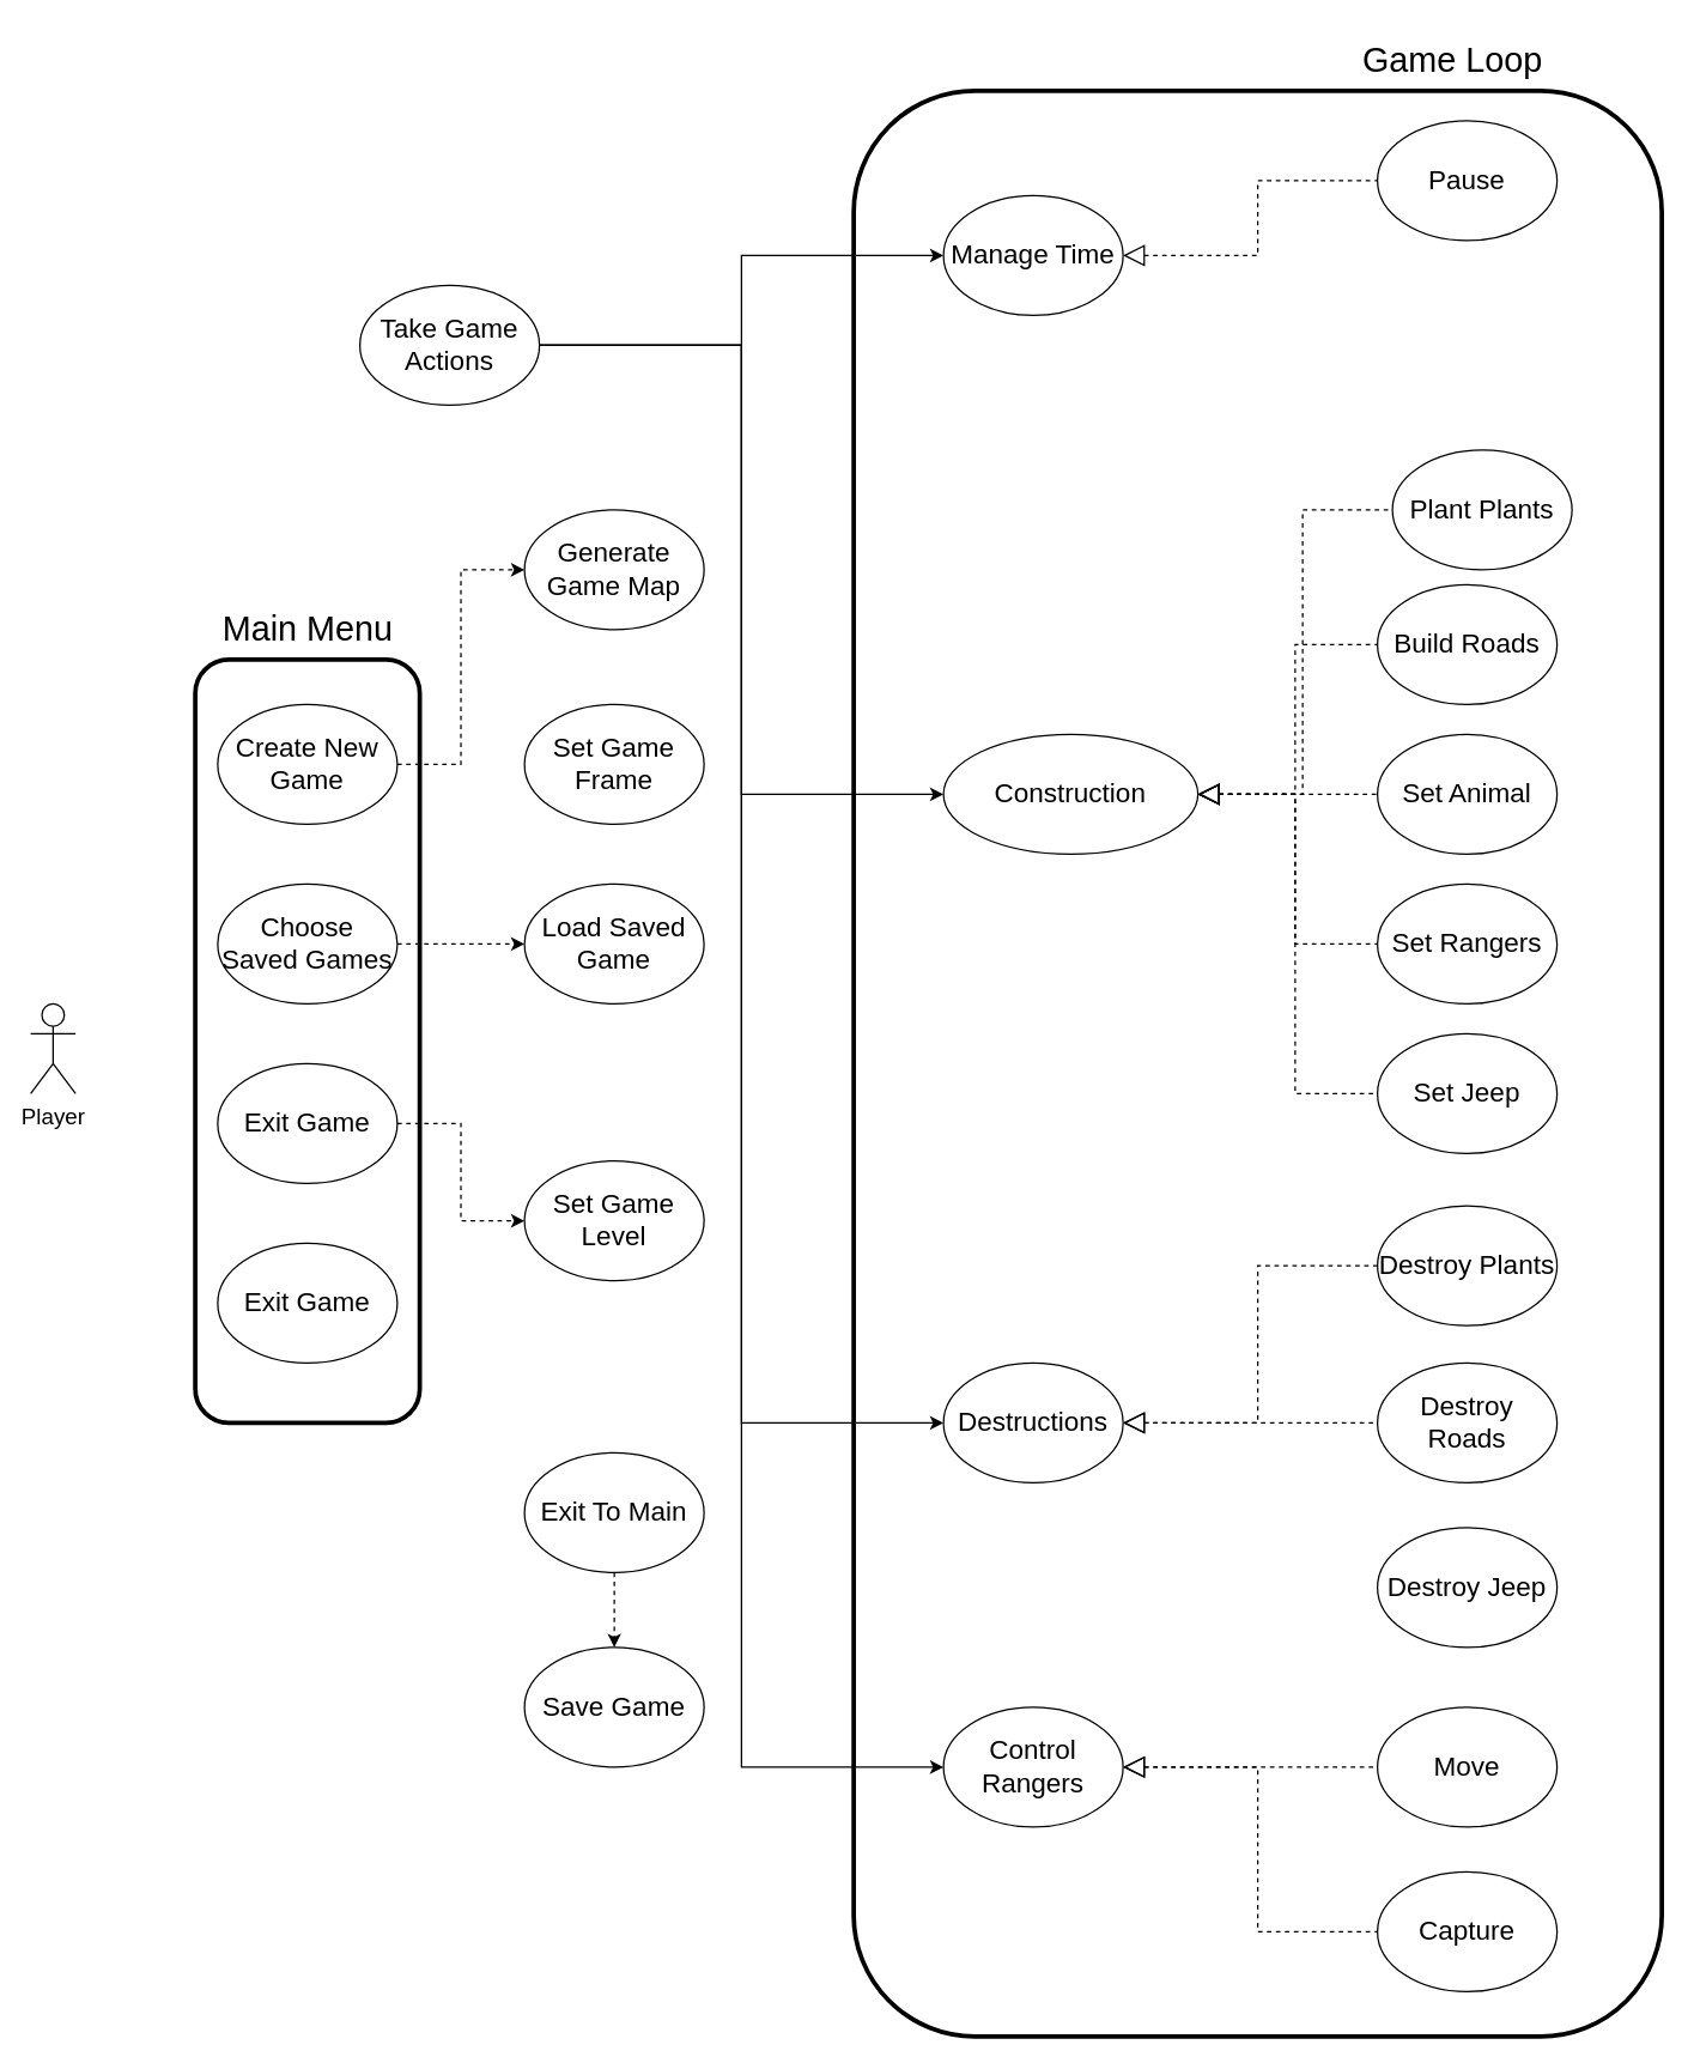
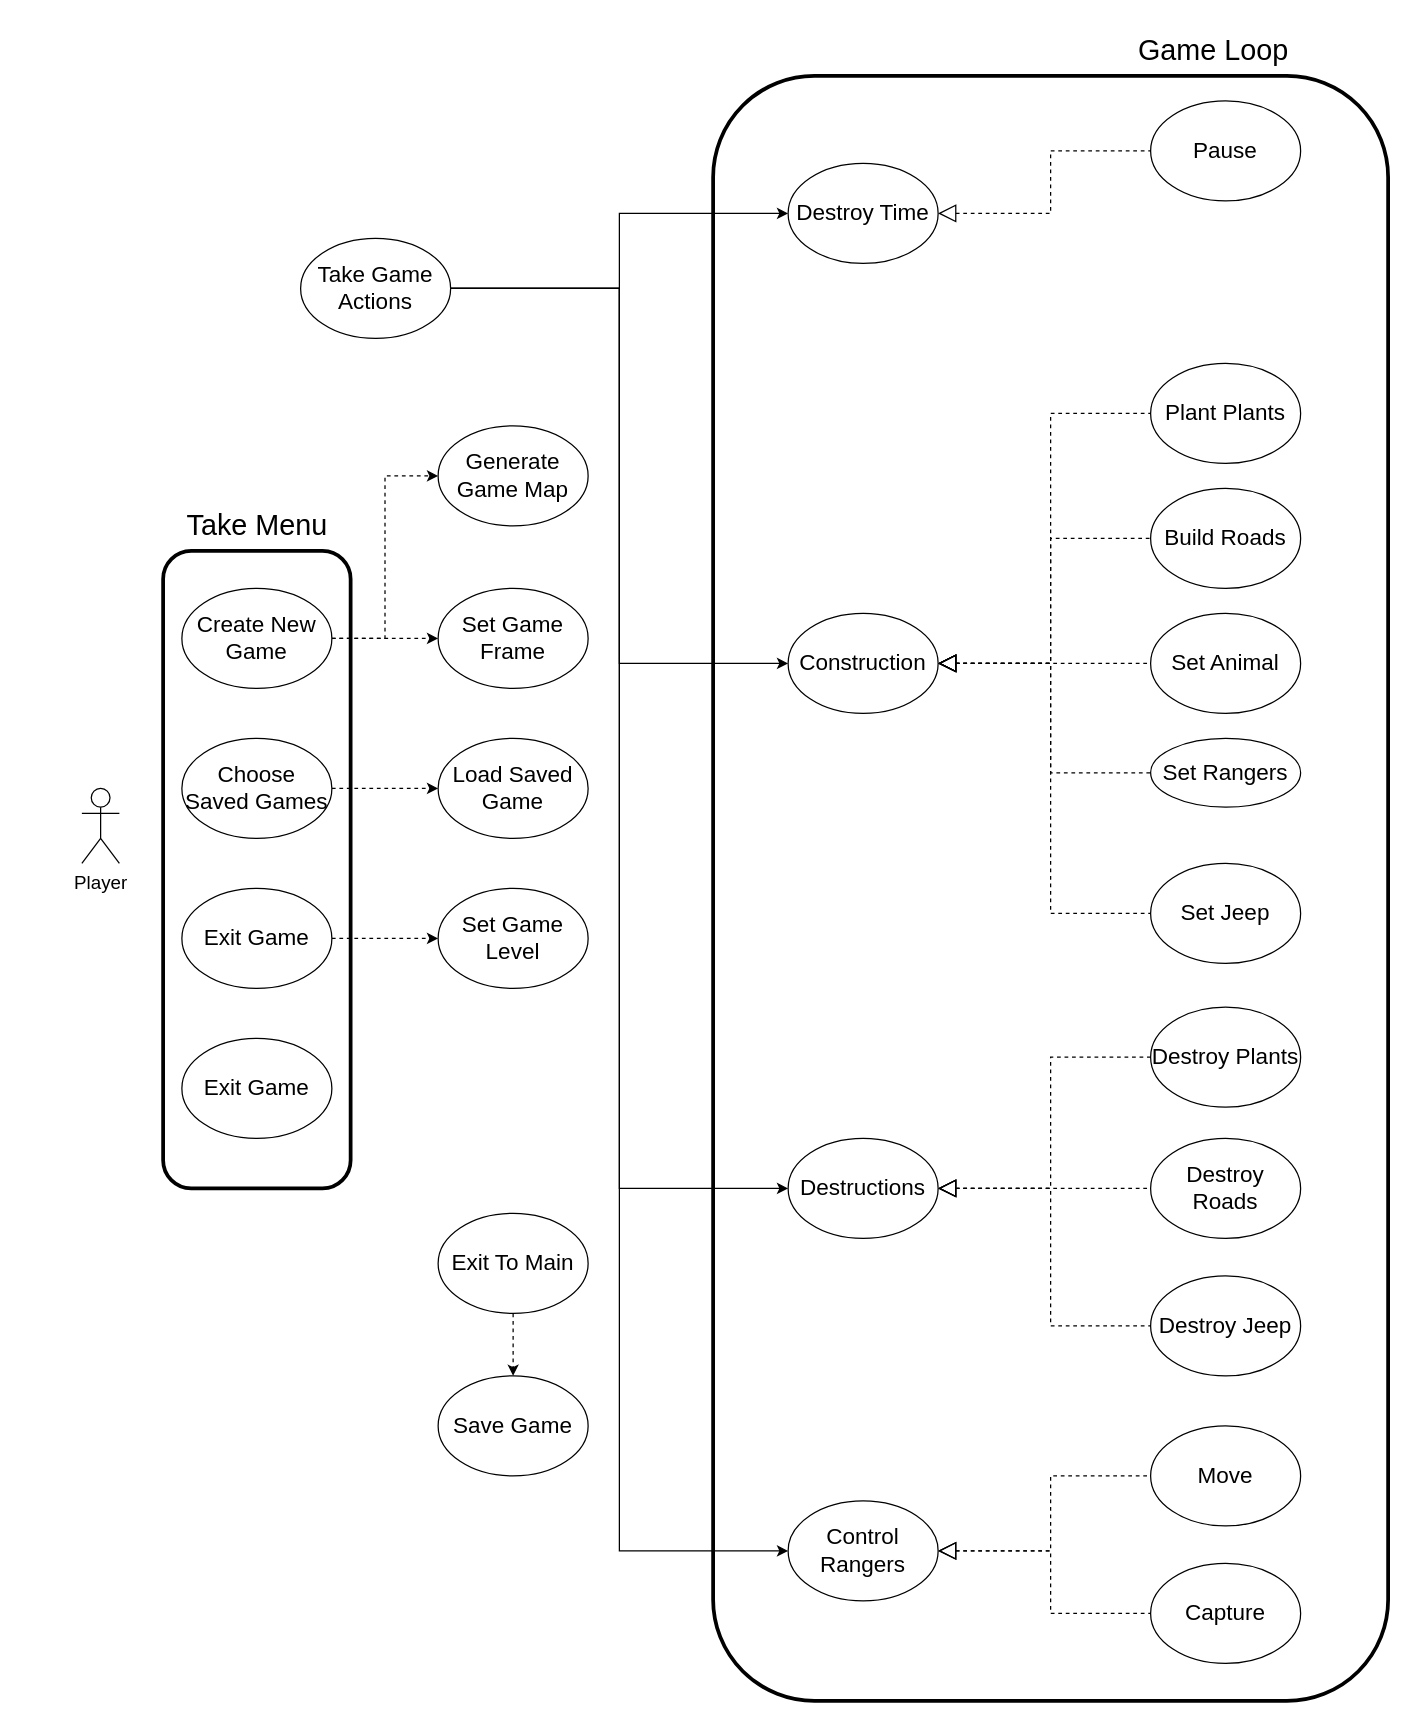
  <mxCell id="0" />
  <mxCell id="1" parent="0" />
- <mxCell id="2" value="&lt;font style=&quot;font-size: 15px;&quot;&gt;Player&lt;/font&gt;" style="shape=umlActor;verticalLabelPosition=bottom;verticalAlign=top;html=1;outlineConnect=0;" parent="1" vertex="1"><mxGeometry x="20" y="670" width="30" height="60" as="geometry" /></mxCell>
+ <mxCell id="2" value="&lt;font style=&quot;font-size: 15px;&quot;&gt;Player&lt;/font&gt;" style="shape=umlActor;verticalLabelPosition=bottom;verticalAlign=top;html=1;outlineConnect=0;" parent="1" vertex="1"><mxGeometry x="65" y="630" width="30" height="60" as="geometry" /></mxCell>
  <mxCell id="3" value="" style="rounded=1;whiteSpace=wrap;html=1;strokeWidth=3;" parent="1" vertex="1"><mxGeometry x="130" y="440" width="150" height="510" as="geometry" /></mxCell>
+ <mxCell id="4" style="edgeStyle=orthogonalEdgeStyle;rounded=0;orthogonalLoop=1;jettySize=auto;html=1;entryX=0;entryY=0.5;entryDx=0;entryDy=0;dashed=1;" edge="1" parent="1" source="6" target="28"><mxGeometry relative="1" as="geometry" /></mxCell>
  <mxCell id="5" style="edgeStyle=orthogonalEdgeStyle;rounded=0;orthogonalLoop=1;jettySize=auto;html=1;entryX=0;entryY=0.5;entryDx=0;entryDy=0;dashed=1;" edge="1" parent="1" source="6" target="27"><mxGeometry relative="1" as="geometry" /></mxCell>
  <mxCell id="6" value="&lt;font style=&quot;font-size: 18px;&quot;&gt;Create New Game&lt;/font&gt;" style="ellipse;whiteSpace=wrap;html=1;" parent="1" vertex="1"><mxGeometry x="145" y="470" width="120" height="80" as="geometry" /></mxCell>
  <mxCell id="7" style="edgeStyle=orthogonalEdgeStyle;rounded=0;orthogonalLoop=1;jettySize=auto;html=1;entryX=0;entryY=0.5;entryDx=0;entryDy=0;dashed=1;" edge="1" parent="1" source="8" target="29"><mxGeometry relative="1" as="geometry" /></mxCell>
  <mxCell id="8" value="&lt;font style=&quot;font-size: 18px;&quot;&gt;Choose Saved Games&lt;/font&gt;" style="ellipse;whiteSpace=wrap;html=1;" parent="1" vertex="1"><mxGeometry x="145" y="590" width="120" height="80" as="geometry" /></mxCell>
  <mxCell id="9" style="edgeStyle=orthogonalEdgeStyle;rounded=0;orthogonalLoop=1;jettySize=auto;html=1;entryX=0;entryY=0.5;entryDx=0;entryDy=0;dashed=1;" edge="1" parent="1" source="10" target="30"><mxGeometry relative="1" as="geometry" /></mxCell>
  <mxCell id="10" value="&lt;font style=&quot;font-size: 18px;&quot;&gt;Exit Game&lt;/font&gt;" style="ellipse;whiteSpace=wrap;html=1;" parent="1" vertex="1"><mxGeometry x="145" y="710" width="120" height="80" as="geometry" /></mxCell>
  <mxCell id="11" value="" style="rounded=1;whiteSpace=wrap;html=1;strokeWidth=3;" parent="1" vertex="1"><mxGeometry x="570" y="60" width="540" height="1300" as="geometry" /></mxCell>
  <mxCell id="12" style="edgeStyle=orthogonalEdgeStyle;rounded=0;orthogonalLoop=1;jettySize=auto;html=1;dashed=1;" edge="1" parent="1" source="13" target="36"><mxGeometry relative="1" as="geometry" /></mxCell>
  <mxCell id="13" value="&lt;font style=&quot;font-size: 18px;&quot;&gt;Exit To Main&lt;/font&gt;" style="ellipse;whiteSpace=wrap;html=1;" vertex="1" parent="1"><mxGeometry x="350" y="970" width="120" height="80" as="geometry" /></mxCell>
  <mxCell id="14" value="&lt;font style=&quot;font-size: 18px;&quot;&gt;Pause&lt;/font&gt;" style="ellipse;whiteSpace=wrap;html=1;" vertex="1" parent="1"><mxGeometry x="920" y="80" width="120" height="80" as="geometry" /></mxCell>
  <mxCell id="15" value="&lt;font style=&quot;font-size: 18px;&quot;&gt;Build Roads&lt;/font&gt;" style="ellipse;whiteSpace=wrap;html=1;" vertex="1" parent="1"><mxGeometry x="920" y="390" width="120" height="80" as="geometry" /></mxCell>
  <mxCell id="16" style="edgeStyle=orthogonalEdgeStyle;rounded=0;orthogonalLoop=1;jettySize=auto;html=1;entryX=0;entryY=0.5;entryDx=0;entryDy=0;dashed=1;endArrow=none;endFill=0;startArrow=block;startFill=0;strokeWidth=1;endSize=12;startSize=12;" edge="1" parent="1" source="17" target="14"><mxGeometry relative="1" as="geometry" /></mxCell>
- <mxCell id="17" value="&lt;font style=&quot;font-size: 18px;&quot;&gt;Manage Time&lt;/font&gt;" style="ellipse;whiteSpace=wrap;html=1;" vertex="1" parent="1"><mxGeometry x="630" y="130" width="120" height="80" as="geometry" /></mxCell>
- <mxCell id="18" value="&lt;font style=&quot;font-size: 18px;&quot;&gt;Plant Plants&lt;/font&gt;" style="ellipse;whiteSpace=wrap;html=1;" vertex="1" parent="1"><mxGeometry x="930" y="300" width="120" height="80" as="geometry" /></mxCell>
+ <mxCell id="17" value="&lt;font style=&quot;font-size: 18px;&quot;&gt;Destroy Time&lt;/font&gt;" style="ellipse;whiteSpace=wrap;html=1;" vertex="1" parent="1"><mxGeometry x="630" y="130" width="120" height="80" as="geometry" /></mxCell>
+ <mxCell id="18" value="&lt;font style=&quot;font-size: 18px;&quot;&gt;Plant Plants&lt;/font&gt;" style="ellipse;whiteSpace=wrap;html=1;" vertex="1" parent="1"><mxGeometry x="920" y="290" width="120" height="80" as="geometry" /></mxCell>
  <mxCell id="19" style="edgeStyle=orthogonalEdgeStyle;rounded=0;orthogonalLoop=1;jettySize=auto;html=1;entryX=0;entryY=0.5;entryDx=0;entryDy=0;dashed=1;endArrow=none;endFill=0;startArrow=block;startFill=0;startSize=12;" edge="1" parent="1" source="24" target="18"><mxGeometry relative="1" as="geometry" /></mxCell>
  <mxCell id="20" style="edgeStyle=orthogonalEdgeStyle;rounded=0;orthogonalLoop=1;jettySize=auto;html=1;entryX=0;entryY=0.5;entryDx=0;entryDy=0;dashed=1;endArrow=none;endFill=0;startArrow=block;startFill=0;startSize=12;" edge="1" parent="1" source="24" target="25"><mxGeometry relative="1" as="geometry" /></mxCell>
  <mxCell id="21" style="edgeStyle=orthogonalEdgeStyle;rounded=0;orthogonalLoop=1;jettySize=auto;html=1;entryX=0;entryY=0.5;entryDx=0;entryDy=0;dashed=1;endArrow=none;endFill=0;startArrow=block;startFill=0;startSize=12;" edge="1" parent="1" source="24" target="37"><mxGeometry relative="1" as="geometry" /></mxCell>
  <mxCell id="22" style="edgeStyle=orthogonalEdgeStyle;rounded=0;orthogonalLoop=1;jettySize=auto;html=1;entryX=0;entryY=0.5;entryDx=0;entryDy=0;dashed=1;endArrow=none;endFill=0;startArrow=block;startFill=0;startSize=12;" edge="1" parent="1" source="24" target="39"><mxGeometry relative="1" as="geometry" /></mxCell>
  <mxCell id="23" style="edgeStyle=orthogonalEdgeStyle;rounded=0;orthogonalLoop=1;jettySize=auto;html=1;entryX=0;entryY=0.5;entryDx=0;entryDy=0;dashed=1;endArrow=none;endFill=0;startArrow=block;startFill=0;startSize=12;" edge="1" parent="1" source="24" target="15"><mxGeometry relative="1" as="geometry" /></mxCell>
- <mxCell id="24" value="&lt;font style=&quot;font-size: 18px;&quot;&gt;Construction&lt;/font&gt;" style="ellipse;whiteSpace=wrap;html=1;" vertex="1" parent="1"><mxGeometry x="630" y="490" width="170" height="80" as="geometry" /></mxCell>
+ <mxCell id="24" value="&lt;font style=&quot;font-size: 18px;&quot;&gt;Construction&lt;/font&gt;" style="ellipse;whiteSpace=wrap;html=1;" vertex="1" parent="1"><mxGeometry x="630" y="490" width="120" height="80" as="geometry" /></mxCell>
  <mxCell id="25" value="&lt;font style=&quot;font-size: 18px;&quot;&gt;Set Animal&lt;/font&gt;" style="ellipse;whiteSpace=wrap;html=1;" vertex="1" parent="1"><mxGeometry x="920" y="490" width="120" height="80" as="geometry" /></mxCell>
  <mxCell id="26" value="&lt;font style=&quot;font-size: 18px;&quot;&gt;Exit Game&lt;/font&gt;" style="ellipse;whiteSpace=wrap;html=1;" vertex="1" parent="1"><mxGeometry x="145" y="830" width="120" height="80" as="geometry" /></mxCell>
  <mxCell id="27" value="&lt;font style=&quot;font-size: 18px;&quot;&gt;Generate Game Map&lt;/font&gt;" style="ellipse;whiteSpace=wrap;html=1;" vertex="1" parent="1"><mxGeometry x="350" y="340" width="120" height="80" as="geometry" /></mxCell>
  <mxCell id="28" value="&lt;font style=&quot;font-size: 18px;&quot;&gt;Set Game Frame&lt;/font&gt;" style="ellipse;whiteSpace=wrap;html=1;" vertex="1" parent="1"><mxGeometry x="350" y="470" width="120" height="80" as="geometry" /></mxCell>
  <mxCell id="29" value="&lt;font style=&quot;font-size: 18px;&quot;&gt;Load Saved Game&lt;/font&gt;" style="ellipse;whiteSpace=wrap;html=1;" vertex="1" parent="1"><mxGeometry x="350" y="590" width="120" height="80" as="geometry" /></mxCell>
- <mxCell id="30" value="&lt;font style=&quot;font-size: 18px;&quot;&gt;Set Game Level&lt;/font&gt;" style="ellipse;whiteSpace=wrap;html=1;" vertex="1" parent="1"><mxGeometry x="350" y="775" width="120" height="80" as="geometry" /></mxCell>
+ <mxCell id="30" value="&lt;font style=&quot;font-size: 18px;&quot;&gt;Set Game Level&lt;/font&gt;" style="ellipse;whiteSpace=wrap;html=1;" vertex="1" parent="1"><mxGeometry x="350" y="710" width="120" height="80" as="geometry" /></mxCell>
  <mxCell id="31" style="edgeStyle=orthogonalEdgeStyle;rounded=0;orthogonalLoop=1;jettySize=auto;html=1;entryX=0;entryY=0.5;entryDx=0;entryDy=0;" edge="1" parent="1" source="35" target="17"><mxGeometry relative="1" as="geometry" /></mxCell>
  <mxCell id="32" style="edgeStyle=orthogonalEdgeStyle;rounded=0;orthogonalLoop=1;jettySize=auto;html=1;entryX=0;entryY=0.5;entryDx=0;entryDy=0;" edge="1" parent="1" source="35" target="24"><mxGeometry relative="1" as="geometry" /></mxCell>
  <mxCell id="33" style="edgeStyle=orthogonalEdgeStyle;rounded=0;orthogonalLoop=1;jettySize=auto;html=1;entryX=0;entryY=0.5;entryDx=0;entryDy=0;" edge="1" parent="1" source="35" target="44"><mxGeometry relative="1" as="geometry" /></mxCell>
  <mxCell id="34" style="edgeStyle=orthogonalEdgeStyle;rounded=0;orthogonalLoop=1;jettySize=auto;html=1;entryX=0;entryY=0.5;entryDx=0;entryDy=0;" edge="1" parent="1" source="35" target="50"><mxGeometry relative="1" as="geometry" /></mxCell>
  <mxCell id="35" value="&lt;font style=&quot;font-size: 18px;&quot;&gt;Take Game Actions&lt;/font&gt;" style="ellipse;whiteSpace=wrap;html=1;" vertex="1" parent="1"><mxGeometry x="240" y="190" width="120" height="80" as="geometry" /></mxCell>
  <mxCell id="36" value="&lt;font style=&quot;font-size: 18px;&quot;&gt;Save Game&lt;/font&gt;" style="ellipse;whiteSpace=wrap;html=1;" vertex="1" parent="1"><mxGeometry x="350" y="1100" width="120" height="80" as="geometry" /></mxCell>
- <mxCell id="37" value="&lt;font style=&quot;font-size: 18px;&quot;&gt;Set Rangers&lt;/font&gt;" style="ellipse;whiteSpace=wrap;html=1;" vertex="1" parent="1"><mxGeometry x="920" y="590" width="120" height="80" as="geometry" /></mxCell>
+ <mxCell id="37" value="&lt;font style=&quot;font-size: 18px;&quot;&gt;Set Rangers&lt;/font&gt;" style="ellipse;whiteSpace=wrap;html=1;" vertex="1" parent="1"><mxGeometry x="920" y="590" width="120" height="55" as="geometry" /></mxCell>
  <mxCell id="38" value="&lt;font style=&quot;font-size: 18px;&quot;&gt;Destroy Jeep&lt;/font&gt;" style="ellipse;whiteSpace=wrap;html=1;" vertex="1" parent="1"><mxGeometry x="920" y="1020" width="120" height="80" as="geometry" /></mxCell>
  <mxCell id="39" value="&lt;font style=&quot;font-size: 18px;&quot;&gt;Set Jeep&lt;/font&gt;" style="ellipse;whiteSpace=wrap;html=1;" vertex="1" parent="1"><mxGeometry x="920" y="690" width="120" height="80" as="geometry" /></mxCell>
  <mxCell id="40" value="&lt;font style=&quot;font-size: 18px;&quot;&gt;Destroy Roads&lt;/font&gt;" style="ellipse;whiteSpace=wrap;html=1;" vertex="1" parent="1"><mxGeometry x="920" y="910" width="120" height="80" as="geometry" /></mxCell>
  <mxCell id="41" style="edgeStyle=orthogonalEdgeStyle;rounded=0;orthogonalLoop=1;jettySize=auto;html=1;entryX=0;entryY=0.5;entryDx=0;entryDy=0;dashed=1;endArrow=none;endFill=0;startArrow=block;startFill=0;startSize=12;" edge="1" parent="1" source="44" target="45"><mxGeometry relative="1" as="geometry" /></mxCell>
  <mxCell id="42" style="edgeStyle=orthogonalEdgeStyle;rounded=0;orthogonalLoop=1;jettySize=auto;html=1;entryX=0;entryY=0.5;entryDx=0;entryDy=0;dashed=1;endArrow=none;endFill=0;startArrow=block;startFill=0;startSize=12;" edge="1" parent="1" source="44" target="40"><mxGeometry relative="1" as="geometry" /></mxCell>
+ <mxCell id="43" style="edgeStyle=orthogonalEdgeStyle;rounded=0;orthogonalLoop=1;jettySize=auto;html=1;entryX=0;entryY=0.5;entryDx=0;entryDy=0;dashed=1;endArrow=none;endFill=0;startArrow=block;startFill=0;startSize=12;" edge="1" parent="1" source="44" target="38"><mxGeometry relative="1" as="geometry" /></mxCell>
  <mxCell id="44" value="&lt;font style=&quot;font-size: 18px;&quot;&gt;Destructions&lt;/font&gt;" style="ellipse;whiteSpace=wrap;html=1;" vertex="1" parent="1"><mxGeometry x="630" y="910" width="120" height="80" as="geometry" /></mxCell>
  <mxCell id="45" value="&lt;font style=&quot;font-size: 18px;&quot;&gt;Destroy Plants&lt;/font&gt;" style="ellipse;whiteSpace=wrap;html=1;" vertex="1" parent="1"><mxGeometry x="920" y="805" width="120" height="80" as="geometry" /></mxCell>
- <mxCell id="46" value="&lt;font style=&quot;font-size: 23px;&quot;&gt;Main Menu&lt;/font&gt;" style="text;html=1;align=center;verticalAlign=middle;resizable=0;points=[];autosize=1;strokeColor=none;fillColor=none;" vertex="1" parent="1"><mxGeometry x="135" y="400" width="140" height="40" as="geometry" /></mxCell>
+ <mxCell id="46" value="&lt;font style=&quot;font-size: 23px;&quot;&gt;Take Menu&lt;/font&gt;" style="text;html=1;align=center;verticalAlign=middle;resizable=0;points=[];autosize=1;strokeColor=none;fillColor=none;" vertex="1" parent="1"><mxGeometry x="135" y="400" width="140" height="40" as="geometry" /></mxCell>
  <mxCell id="47" value="&lt;span style=&quot;font-size: 23px;&quot;&gt;Game Loop&lt;/span&gt;" style="text;html=1;align=center;verticalAlign=middle;resizable=0;points=[];autosize=1;strokeColor=none;fillColor=none;" vertex="1" parent="1"><mxGeometry x="900" y="20" width="140" height="40" as="geometry" /></mxCell>
  <mxCell id="48" style="edgeStyle=orthogonalEdgeStyle;rounded=0;orthogonalLoop=1;jettySize=auto;html=1;entryX=0;entryY=0.5;entryDx=0;entryDy=0;endArrow=none;endFill=0;startArrow=block;startFill=0;startSize=12;dashed=1;" edge="1" parent="1" source="50" target="52"><mxGeometry relative="1" as="geometry" /></mxCell>
  <mxCell id="49" style="edgeStyle=orthogonalEdgeStyle;rounded=0;orthogonalLoop=1;jettySize=auto;html=1;entryX=0;entryY=0.5;entryDx=0;entryDy=0;endArrow=none;endFill=0;startArrow=block;startFill=0;startSize=12;dashed=1;" edge="1" parent="1" source="50" target="51"><mxGeometry relative="1" as="geometry" /></mxCell>
- <mxCell id="50" value="&lt;span style=&quot;font-size: 18px;&quot;&gt;Control Rangers&lt;/span&gt;" style="ellipse;whiteSpace=wrap;html=1;" vertex="1" parent="1"><mxGeometry x="630" y="1140" width="120" height="80" as="geometry" /></mxCell>
+ <mxCell id="50" value="&lt;span style=&quot;font-size: 18px;&quot;&gt;Control Rangers&lt;/span&gt;" style="ellipse;whiteSpace=wrap;html=1;" vertex="1" parent="1"><mxGeometry x="630" y="1200" width="120" height="80" as="geometry" /></mxCell>
  <mxCell id="51" value="&lt;span style=&quot;font-size: 18px;&quot;&gt;Capture&lt;/span&gt;" style="ellipse;whiteSpace=wrap;html=1;" vertex="1" parent="1"><mxGeometry x="920" y="1250" width="120" height="80" as="geometry" /></mxCell>
  <mxCell id="52" value="&lt;span style=&quot;font-size: 18px;&quot;&gt;Move&lt;/span&gt;" style="ellipse;whiteSpace=wrap;html=1;" vertex="1" parent="1"><mxGeometry x="920" y="1140" width="120" height="80" as="geometry" /></mxCell>
